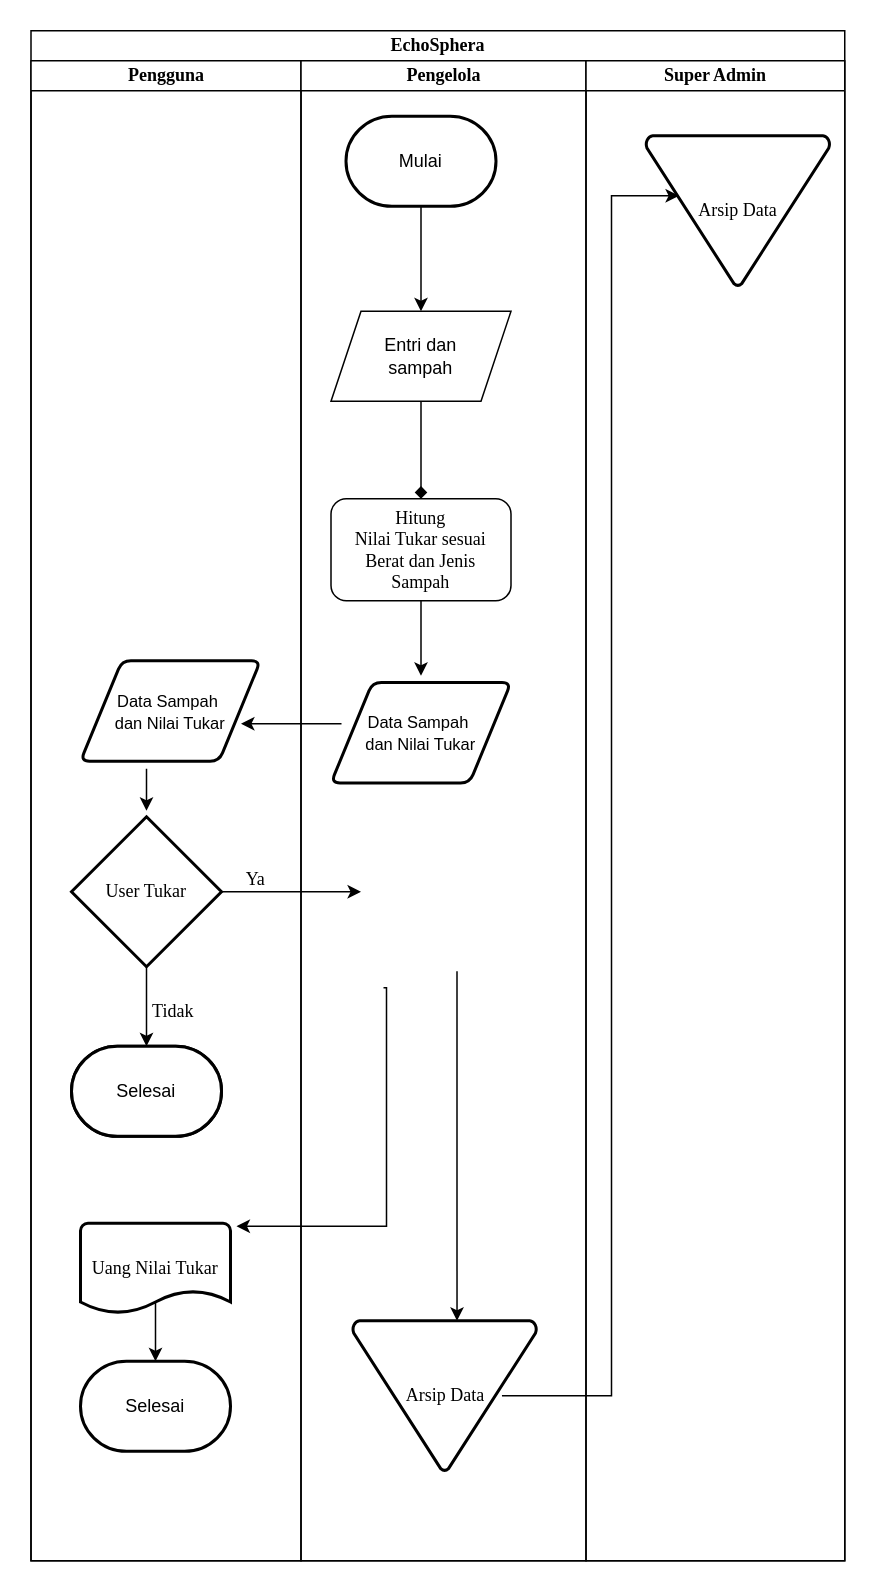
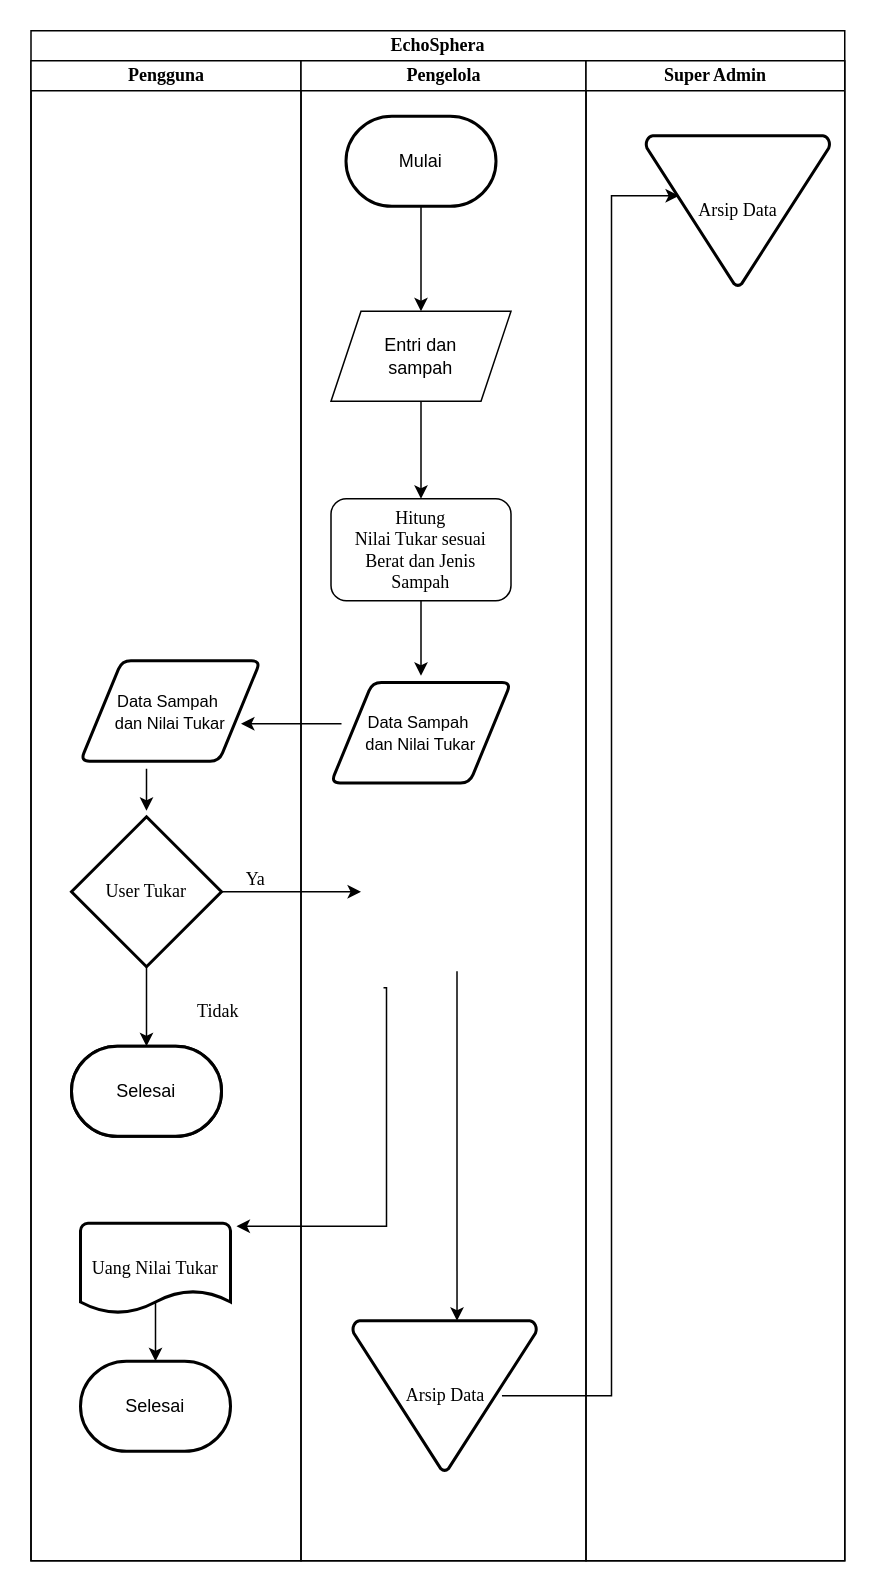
  <mxCell id="0" />
  <mxCell id="1" parent="0" />
  <mxCell id="2" value="&lt;font style=&quot;font-size: 12px;&quot;&gt;EchoSphera&lt;/font&gt;" style="swimlane;html=1;childLayout=stackLayout;startSize=20;rounded=0;shadow=0;labelBackgroundColor=none;strokeWidth=1;fontFamily=Times New Roman;fontSize=8;align=center;" parent="1" vertex="1"><mxGeometry x="20" y="20" width="542.5" height="1020" as="geometry" /></mxCell>
  <mxCell id="3" value="Pengguna" style="swimlane;html=1;startSize=20;fontFamily=Times New Roman;" parent="2" vertex="1"><mxGeometry y="20" width="180" height="1000" as="geometry" /></mxCell>
  <mxCell id="4" style="edgeStyle=orthogonalEdgeStyle;rounded=0;orthogonalLoop=1;jettySize=auto;html=1;fontFamily=Times New Roman;" parent="3" edge="1"><mxGeometry relative="1" as="geometry"><mxPoint x="77" y="500" as="targetPoint" /><mxPoint x="77" y="472" as="sourcePoint" /></mxGeometry></mxCell>
  <mxCell id="5" style="edgeStyle=orthogonalEdgeStyle;rounded=0;orthogonalLoop=1;jettySize=auto;html=1;fontFamily=Times New Roman;" parent="3" source="7" edge="1"><mxGeometry relative="1" as="geometry"><mxPoint x="220" y="554" as="targetPoint" /></mxGeometry></mxCell>
  <mxCell id="6" value="" style="edgeStyle=orthogonalEdgeStyle;rounded=0;orthogonalLoop=1;jettySize=auto;html=1;" parent="3" source="7" target="11" edge="1"><mxGeometry relative="1" as="geometry" /></mxCell>
  <mxCell id="7" value="User Tukar" style="strokeWidth=2;html=1;shape=mxgraph.flowchart.decision;whiteSpace=wrap;fontFamily=Times New Roman;" parent="3" vertex="1"><mxGeometry x="27" y="504" width="100" height="100" as="geometry" /></mxCell>
  <mxCell id="8" value="Ya" style="text;html=1;align=center;verticalAlign=middle;whiteSpace=wrap;rounded=0;fontFamily=Times New Roman;" parent="3" vertex="1"><mxGeometry x="120" y="531" width="60" height="30" as="geometry" /></mxCell>
  <mxCell id="9" style="edgeStyle=orthogonalEdgeStyle;rounded=0;orthogonalLoop=1;jettySize=auto;html=1;exitX=0.488;exitY=0.868;exitDx=0;exitDy=0;exitPerimeter=0;" edge="1" parent="3" source="10" target="14"><mxGeometry relative="1" as="geometry"><Array as="points"><mxPoint x="82" y="797" /><mxPoint x="83" y="797" /></Array></mxGeometry></mxCell>
  <mxCell id="10" value="Uang Nilai Tukar" style="strokeWidth=2;html=1;shape=mxgraph.flowchart.document2;whiteSpace=wrap;size=0.25;fontFamily=Times New Roman;" parent="3" vertex="1"><mxGeometry x="33" y="775" width="100" height="60" as="geometry" /></mxCell>
  <mxCell id="11" value="Selesai" style="strokeWidth=2;html=1;shape=mxgraph.flowchart.terminator;whiteSpace=wrap;" parent="3" vertex="1"><mxGeometry x="27" y="657" width="100" height="60" as="geometry" /></mxCell>
- <mxCell id="12" value="Tidak" style="text;html=1;align=center;verticalAlign=middle;whiteSpace=wrap;rounded=0;fontFamily=Times New Roman;" parent="3" vertex="1"><mxGeometry x="60" y="620" width="70" height="27" as="geometry" /></mxCell>
+ <mxCell id="12" value="Tidak" style="text;html=1;align=center;verticalAlign=middle;whiteSpace=wrap;rounded=0;fontFamily=Times New Roman;" parent="3" vertex="1"><mxGeometry x="90" y="620" width="70" height="27" as="geometry" /></mxCell>
  <mxCell id="13" value="&lt;font style=&quot;font-size: 11px;&quot;&gt;Data Sampah&amp;nbsp;&lt;/font&gt;&lt;div&gt;&lt;font style=&quot;font-size: 11px;&quot;&gt;dan Nilai Tukar&lt;/font&gt;&lt;/div&gt;" style="shape=parallelogram;html=1;strokeWidth=2;perimeter=parallelogramPerimeter;whiteSpace=wrap;rounded=1;arcSize=12;size=0.23;" parent="3" vertex="1"><mxGeometry x="33" y="400" width="120" height="67" as="geometry" /></mxCell>
  <mxCell id="14" value="Selesai" style="strokeWidth=2;html=1;shape=mxgraph.flowchart.terminator;whiteSpace=wrap;" vertex="1" parent="3"><mxGeometry x="33" y="867" width="100" height="60" as="geometry" /></mxCell>
  <mxCell id="15" value="Pengelola" style="swimlane;html=1;startSize=20;fontFamily=Times New Roman;" parent="2" vertex="1"><mxGeometry x="180" y="20" width="190" height="1000" as="geometry" /></mxCell>
- <mxCell id="16" style="edgeStyle=orthogonalEdgeStyle;rounded=0;orthogonalLoop=1;jettySize=auto;html=1;fontFamily=Times New Roman;entryX=0.5;entryY=0;entryDx=0;entryDy=0;endArrow=diamond;" parent="15" source="26" edge="1" target="18"><mxGeometry relative="1" as="geometry"><mxPoint x="77" y="290" as="targetPoint" /><mxPoint x="77" y="250" as="sourcePoint" /></mxGeometry></mxCell>
+ <mxCell id="16" style="edgeStyle=orthogonalEdgeStyle;rounded=0;orthogonalLoop=1;jettySize=auto;html=1;fontFamily=Times New Roman;entryX=0.5;entryY=0;entryDx=0;entryDy=0;" parent="15" source="26" edge="1" target="18"><mxGeometry relative="1" as="geometry"><mxPoint x="77" y="290" as="targetPoint" /><mxPoint x="77" y="250" as="sourcePoint" /></mxGeometry></mxCell>
  <mxCell id="17" style="edgeStyle=orthogonalEdgeStyle;rounded=0;orthogonalLoop=1;jettySize=auto;html=1;fontFamily=Times New Roman;" parent="15" source="18" edge="1"><mxGeometry relative="1" as="geometry"><mxPoint x="80" y="410" as="targetPoint" /></mxGeometry></mxCell>
  <mxCell id="18" value="Hitung&lt;br&gt;Nilai Tukar sesuai&lt;br&gt;Berat dan Jenis&lt;br&gt;Sampah" style="whiteSpace=wrap;html=1;fontFamily=Times New Roman;rounded=1;" parent="15" vertex="1"><mxGeometry x="20" y="292" width="120" height="68" as="geometry" /></mxCell>
  <mxCell id="19" style="edgeStyle=orthogonalEdgeStyle;rounded=0;orthogonalLoop=1;jettySize=auto;html=1;fontFamily=Times New Roman;" parent="15" edge="1"><mxGeometry relative="1" as="geometry"><mxPoint x="-40" y="442" as="targetPoint" /><mxPoint x="27" y="442" as="sourcePoint" /></mxGeometry></mxCell>
  <mxCell id="20" style="edgeStyle=orthogonalEdgeStyle;rounded=0;orthogonalLoop=1;jettySize=auto;html=1;" parent="15" edge="1"><mxGeometry relative="1" as="geometry"><mxPoint x="-43" y="777" as="targetPoint" /><mxPoint x="55" y="618" as="sourcePoint" /><Array as="points"><mxPoint x="57" y="618" /><mxPoint x="57" y="777" /></Array></mxGeometry></mxCell>
  <mxCell id="21" value="&lt;font style=&quot;font-size: 11px;&quot;&gt;Data Sampah&amp;nbsp;&lt;/font&gt;&lt;div&gt;&lt;font style=&quot;font-size: 11px;&quot;&gt;dan Nilai Tukar&lt;/font&gt;&lt;/div&gt;" style="shape=parallelogram;html=1;strokeWidth=2;perimeter=parallelogramPerimeter;whiteSpace=wrap;rounded=1;arcSize=12;size=0.23;" parent="15" vertex="1"><mxGeometry x="20" y="414.5" width="120" height="67" as="geometry" /></mxCell>
  <mxCell id="22" value="Arsip Data" style="strokeWidth=2;html=1;shape=mxgraph.flowchart.merge_or_storage;whiteSpace=wrap;fontFamily=Times New Roman;" parent="15" vertex="1"><mxGeometry x="34.5" y="840" width="122.5" height="100" as="geometry" /></mxCell>
  <mxCell id="23" value="" style="endArrow=classic;html=1;rounded=0;entryX=0.592;entryY=-0.003;entryDx=0;entryDy=0;entryPerimeter=0;" parent="15" edge="1"><mxGeometry width="50" height="50" relative="1" as="geometry"><mxPoint x="104" y="607" as="sourcePoint" /><mxPoint x="104.02" y="840" as="targetPoint" /></mxGeometry></mxCell>
  <mxCell id="24" style="edgeStyle=orthogonalEdgeStyle;rounded=0;orthogonalLoop=1;jettySize=auto;html=1;" edge="1" parent="15" source="25"><mxGeometry relative="1" as="geometry"><mxPoint x="80" y="167" as="targetPoint" /></mxGeometry></mxCell>
  <mxCell id="25" value="Mulai" style="strokeWidth=2;html=1;shape=mxgraph.flowchart.terminator;whiteSpace=wrap;" parent="15" vertex="1"><mxGeometry x="30" y="37" width="100" height="60" as="geometry" /></mxCell>
  <mxCell id="26" value="Entri dan &lt;br&gt;sampah" style="shape=parallelogram;perimeter=parallelogramPerimeter;whiteSpace=wrap;html=1;fixedSize=1;" vertex="1" parent="15"><mxGeometry x="20" y="167" width="120" height="60" as="geometry" /></mxCell>
  <mxCell id="27" value="Super Admin" style="swimlane;html=1;startSize=20;fontFamily=Times New Roman;" parent="2" vertex="1"><mxGeometry x="370" y="20" width="172.5" height="1000" as="geometry" /></mxCell>
  <mxCell id="28" value="Arsip Data" style="strokeWidth=2;html=1;shape=mxgraph.flowchart.merge_or_storage;whiteSpace=wrap;fontFamily=Times New Roman;" parent="27" vertex="1"><mxGeometry x="40" y="50" width="122.5" height="100" as="geometry" /></mxCell>
  <mxCell id="29" style="edgeStyle=elbowEdgeStyle;rounded=0;orthogonalLoop=1;jettySize=auto;html=1;fontFamily=Times New Roman;exitX=0.812;exitY=0.5;exitDx=0;exitDy=0;exitPerimeter=0;" parent="1" source="22" edge="1"><mxGeometry relative="1" as="geometry"><mxPoint x="452" y="130" as="targetPoint" /><mxPoint x="369" y="930" as="sourcePoint" /><Array as="points"><mxPoint x="407" y="527" /></Array></mxGeometry></mxCell>
  <mxCell id="30" value="Selesai" style="strokeWidth=2;html=1;shape=mxgraph.flowchart.terminator;whiteSpace=wrap;" parent="1" vertex="1"><mxGeometry x="47" y="697" width="100" height="60" as="geometry" /></mxCell>
